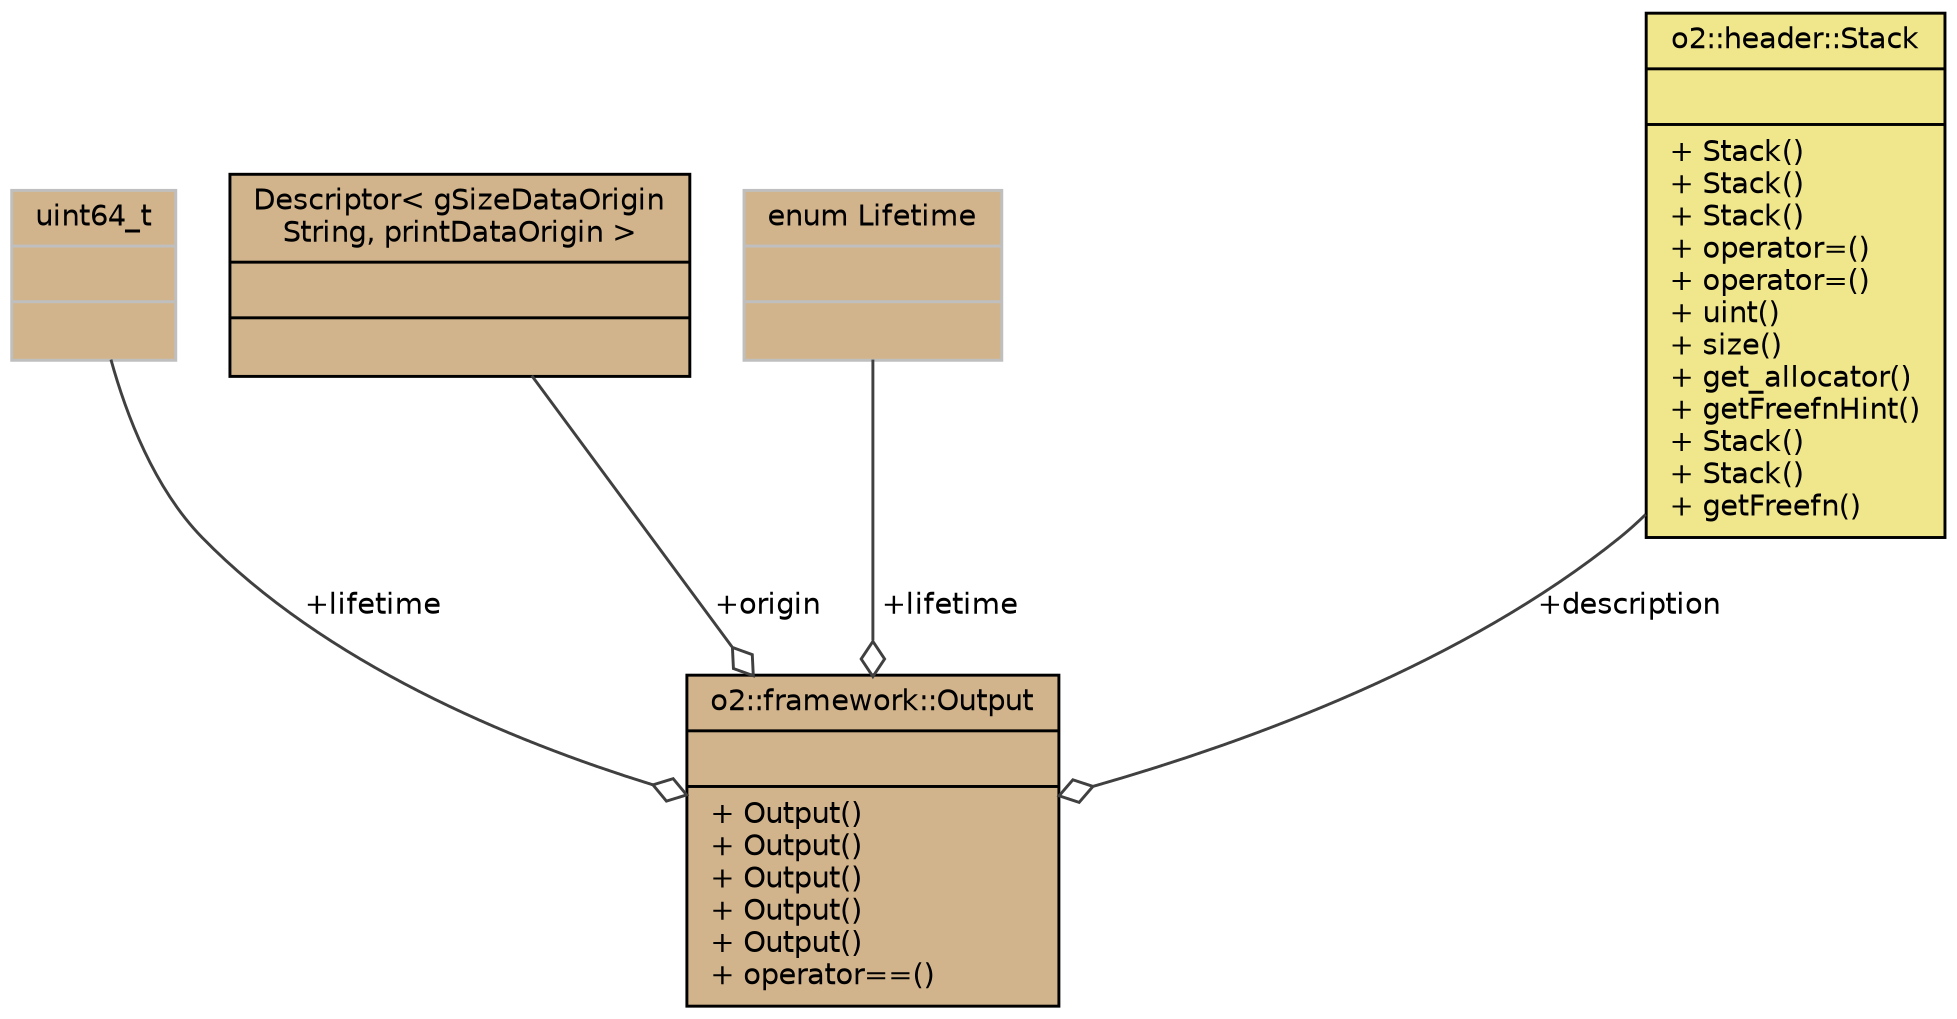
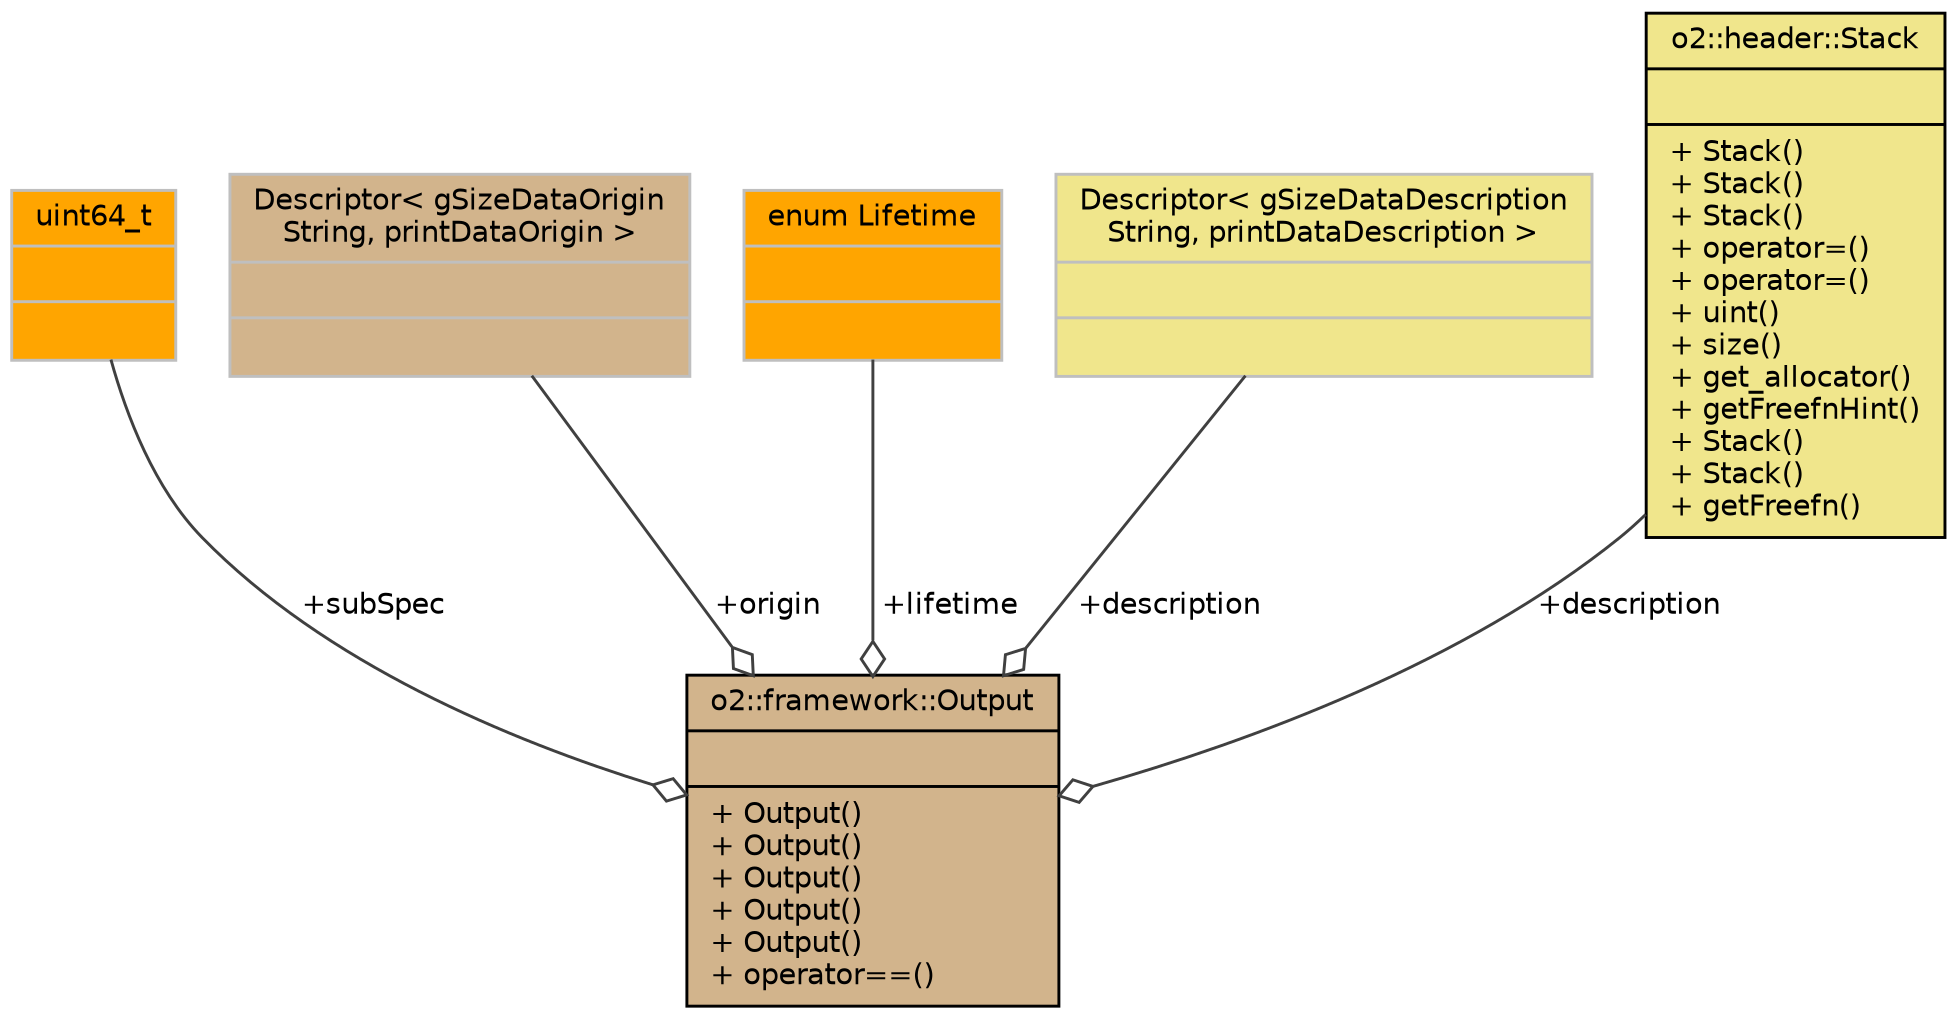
  digraph {
    node [color=grey75 fillcolor=tan fontname=Helvetica fontsize=10 shape=record style=filled]
    edge [arrowhead=odiamond color=grey25 fontname=Helvetica fontsize=10 labelfontname=Helvetica labelfontsize=10 style=solid]
    n1 [color=black fontcolor=black height=0.2 label="{o2::framework::Output\n||+ Output()\l+ Output()\l+ Output()\l+ Output()\l+ Output()\l+ operator==()\l}" width=0.4]
-   n2 [height=0.2 label="{uint64_t\n||}" width=0.4]
-   n3 [color=black height=0.2 label="{Descriptor\< gSizeDataOrigin\lString, printDataOrigin \>\n||}" width=0.4]
-   n4 [height=0.2 label="{enum Lifetime\n||}" width=0.4]
+   n2 [fillcolor=orange height=0.2 label="{uint64_t\n||}" width=0.4]
+   n3 [height=0.2 label="{Descriptor\< gSizeDataOrigin\lString, printDataOrigin \>\n||}" width=0.4]
+   n4 [fillcolor=orange height=0.2 label="{enum Lifetime\n||}" width=0.4]
+   n5 [fillcolor=khaki height=0.2 label="{Descriptor\< gSizeDataDescription\lString, printDataDescription \>\n||}" width=0.4]
    n6 [color=black fillcolor=khaki height=0.2 label="{o2::header::Stack\n||+ Stack()\l+ Stack()\l+ Stack()\l+ operator=()\l+ operator=()\l+ uint()\l+ size()\l+ get_allocator()\l+ getFreefnHint()\l+ Stack()\l+ Stack()\l+ getFreefn()\l}" width=0.4]
-   n2 -> n1 [label=" +lifetime"]
+   n2 -> n1 [label=" +subSpec"]
    n3 -> n1 [label=" +origin"]
    n4 -> n1 [label=" +lifetime"]
+   n5 -> n1 [label=" +description"]
    n6 -> n1 [label=" +description"]
  }
